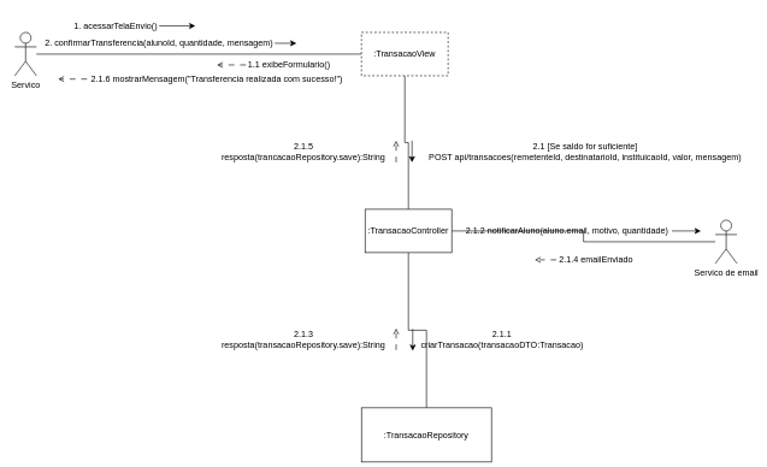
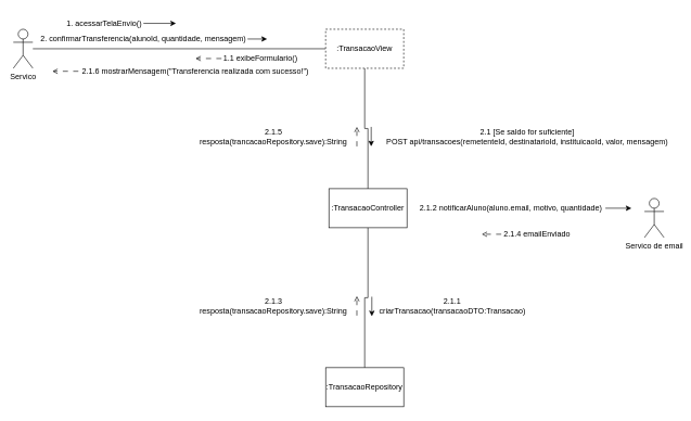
  <mxCell id="0" />
  <mxCell id="1" parent="0" />
  <mxCell id="2" style="edgeStyle=orthogonalEdgeStyle;rounded=0;orthogonalLoop=1;jettySize=auto;html=1;endArrow=none;startFill=0;" edge="1" parent="1" source="3" target="5"><mxGeometry relative="1" as="geometry" /></mxCell>
  <mxCell id="3" value="Servico" style="shape=umlActor;verticalLabelPosition=bottom;verticalAlign=top;html=1;outlineConnect=0;" vertex="1" parent="1"><mxGeometry x="20" y="44" width="30" height="60" as="geometry" /></mxCell>
  <mxCell id="4" style="edgeStyle=orthogonalEdgeStyle;rounded=0;orthogonalLoop=1;jettySize=auto;html=1;endArrow=none;startFill=0;" edge="1" parent="1" source="5" target="8"><mxGeometry relative="1" as="geometry" /></mxCell>
  <mxCell id="5" value=":TransacaoView" style="rounded=0;whiteSpace=wrap;html=1;dashed=1;" vertex="1" parent="1"><mxGeometry x="500" y="44" width="120" height="60" as="geometry" /></mxCell>
  <mxCell id="6" style="edgeStyle=orthogonalEdgeStyle;rounded=0;orthogonalLoop=1;jettySize=auto;html=1;endArrow=none;startFill=0;" edge="1" parent="1" source="8" target="9"><mxGeometry relative="1" as="geometry" /></mxCell>
- <mxCell id="7" style="edgeStyle=orthogonalEdgeStyle;rounded=0;orthogonalLoop=1;jettySize=auto;html=1;endArrow=none;startFill=0;" edge="1" parent="1" source="8" target="10"><mxGeometry relative="1" as="geometry" /></mxCell>
  <mxCell id="8" value=":TransacaoController" style="rounded=0;whiteSpace=wrap;html=1;" vertex="1" parent="1"><mxGeometry x="505" y="289" width="120" height="60" as="geometry" /></mxCell>
- <mxCell id="9" value=":TransacaoRepository" style="rounded=0;whiteSpace=wrap;html=1;" vertex="1" parent="1"><mxGeometry x="500" y="564" width="180" height="75" as="geometry" /></mxCell>
+ <mxCell id="9" value=":TransacaoRepository" style="rounded=0;whiteSpace=wrap;html=1;" vertex="1" parent="1"><mxGeometry x="500" y="564" width="120" height="60" as="geometry" /></mxCell>
  <mxCell id="10" value="Servico de email" style="shape=umlActor;verticalLabelPosition=bottom;verticalAlign=top;html=1;outlineConnect=0;" vertex="1" parent="1"><mxGeometry x="990" y="304" width="30" height="60" as="geometry" /></mxCell>
  <mxCell id="11" value="1. acessarTelaEnvio()" style="text;html=1;align=center;verticalAlign=middle;whiteSpace=wrap;rounded=0;" vertex="1" parent="1"><mxGeometry x="100" y="20" width="120" height="30" as="geometry" /></mxCell>
  <mxCell id="12" value="" style="endArrow=classic;html=1;rounded=0;exitX=1;exitY=0.5;exitDx=0;exitDy=0;" edge="1" parent="1" source="11"><mxGeometry width="50" height="50" relative="1" as="geometry"><mxPoint x="290" y="140" as="sourcePoint" /><mxPoint x="270" y="35" as="targetPoint" /></mxGeometry></mxCell>
  <mxCell id="13" value="1.1 exibeFormulario()" style="text;html=1;align=center;verticalAlign=middle;whiteSpace=wrap;rounded=0;" vertex="1" parent="1"><mxGeometry x="340" y="74" width="120" height="30" as="geometry" /></mxCell>
  <mxCell id="14" value="" style="endArrow=open;html=1;rounded=0;exitX=0;exitY=0.5;exitDx=0;exitDy=0;endFill=0;dashed=1;dashPattern=8 8;" edge="1" parent="1" source="13"><mxGeometry width="50" height="50" relative="1" as="geometry"><mxPoint x="360" y="124" as="sourcePoint" /><mxPoint x="300" y="89" as="targetPoint" /></mxGeometry></mxCell>
  <mxCell id="15" value="2. confirmarTransferencia(alunoId, quantidade, mensagem)" style="text;html=1;align=center;verticalAlign=middle;whiteSpace=wrap;rounded=0;" vertex="1" parent="1"><mxGeometry x="60" y="44" width="320" height="30" as="geometry" /></mxCell>
  <mxCell id="16" value="" style="endArrow=classic;html=1;rounded=0;exitX=1;exitY=0.5;exitDx=0;exitDy=0;" edge="1" parent="1" source="15"><mxGeometry width="50" height="50" relative="1" as="geometry"><mxPoint x="310" y="70" as="sourcePoint" /><mxPoint x="410" y="59" as="targetPoint" /></mxGeometry></mxCell>
  <mxCell id="17" value="2.1 [Se saldo for suficiente]&lt;div&gt;POST api/transacoes(remetenteId, destinatarioId, instituicaoId, valor, mensagem)&lt;/div&gt;" style="text;html=1;align=center;verticalAlign=middle;whiteSpace=wrap;rounded=0;" vertex="1" parent="1"><mxGeometry x="580" y="194" width="460" height="30" as="geometry" /></mxCell>
  <mxCell id="18" value="" style="endArrow=classic;html=1;rounded=0;" edge="1" parent="1"><mxGeometry width="50" height="50" relative="1" as="geometry"><mxPoint x="570" y="194" as="sourcePoint" /><mxPoint x="570" y="224" as="targetPoint" /></mxGeometry></mxCell>
  <mxCell id="19" value="2.1.1 criarTransacao(transacaoDTO:Transacao)" style="text;html=1;align=center;verticalAlign=middle;whiteSpace=wrap;rounded=0;" vertex="1" parent="1"><mxGeometry x="580" y="454" width="230" height="30" as="geometry" /></mxCell>
  <mxCell id="20" value="" style="endArrow=classic;html=1;rounded=0;" edge="1" parent="1"><mxGeometry width="50" height="50" relative="1" as="geometry"><mxPoint x="571" y="455" as="sourcePoint" /><mxPoint x="571" y="485" as="targetPoint" /></mxGeometry></mxCell>
  <mxCell id="21" value="2.1.3 resposta(transacaoRepository.save):String" style="text;html=1;align=center;verticalAlign=middle;whiteSpace=wrap;rounded=0;" vertex="1" parent="1"><mxGeometry x="300" y="454" width="240" height="30" as="geometry" /></mxCell>
  <mxCell id="22" value="2.1.2 notificarAluno(aluno.email, motivo, quantidade)" style="text;html=1;align=center;verticalAlign=middle;whiteSpace=wrap;rounded=0;" vertex="1" parent="1"><mxGeometry x="640" y="304" width="290" height="30" as="geometry" /></mxCell>
  <mxCell id="23" value="" style="endArrow=classic;html=1;rounded=0;exitX=1;exitY=0.5;exitDx=0;exitDy=0;" edge="1" parent="1" source="22"><mxGeometry width="50" height="50" relative="1" as="geometry"><mxPoint x="690" y="414" as="sourcePoint" /><mxPoint x="970" y="319" as="targetPoint" /></mxGeometry></mxCell>
  <mxCell id="24" value="" style="endArrow=open;html=1;rounded=0;endFill=0;dashed=1;dashPattern=8 8;exitX=0;exitY=0.5;exitDx=0;exitDy=0;" edge="1" parent="1" source="26"><mxGeometry width="50" height="50" relative="1" as="geometry"><mxPoint x="670" y="454" as="sourcePoint" /><mxPoint x="740" y="359" as="targetPoint" /></mxGeometry></mxCell>
  <mxCell id="25" value="" style="endArrow=open;html=1;rounded=0;endFill=0;dashed=1;dashPattern=8 8;" edge="1" parent="1"><mxGeometry width="50" height="50" relative="1" as="geometry"><mxPoint x="548" y="484" as="sourcePoint" /><mxPoint x="548" y="454" as="targetPoint" /></mxGeometry></mxCell>
  <mxCell id="26" value="2.1.4 emailEnviado" style="text;html=1;align=center;verticalAlign=middle;whiteSpace=wrap;rounded=0;" vertex="1" parent="1"><mxGeometry x="770" y="344" width="110" height="30" as="geometry" /></mxCell>
  <mxCell id="27" value="2.1.5 resposta(trancacaoRepository.save):String" style="text;html=1;align=center;verticalAlign=middle;whiteSpace=wrap;rounded=0;" vertex="1" parent="1"><mxGeometry x="300" y="194" width="240" height="30" as="geometry" /></mxCell>
  <mxCell id="28" value="" style="endArrow=open;html=1;rounded=0;endFill=0;dashed=1;dashPattern=8 8;" edge="1" parent="1"><mxGeometry width="50" height="50" relative="1" as="geometry"><mxPoint x="548" y="224" as="sourcePoint" /><mxPoint x="548" y="194" as="targetPoint" /></mxGeometry></mxCell>
  <mxCell id="29" value="2.1.6 mostrarMensagem(&quot;Transferencia realizada com sucesso!&quot;)" style="text;html=1;align=center;verticalAlign=middle;whiteSpace=wrap;rounded=0;" vertex="1" parent="1"><mxGeometry x="120" y="94" width="360" height="30" as="geometry" /></mxCell>
  <mxCell id="30" value="" style="endArrow=open;html=1;rounded=0;endFill=0;dashed=1;dashPattern=8 8;" edge="1" parent="1"><mxGeometry width="50" height="50" relative="1" as="geometry"><mxPoint x="120" y="108.58" as="sourcePoint" /><mxPoint x="80" y="108.58" as="targetPoint" /></mxGeometry></mxCell>
